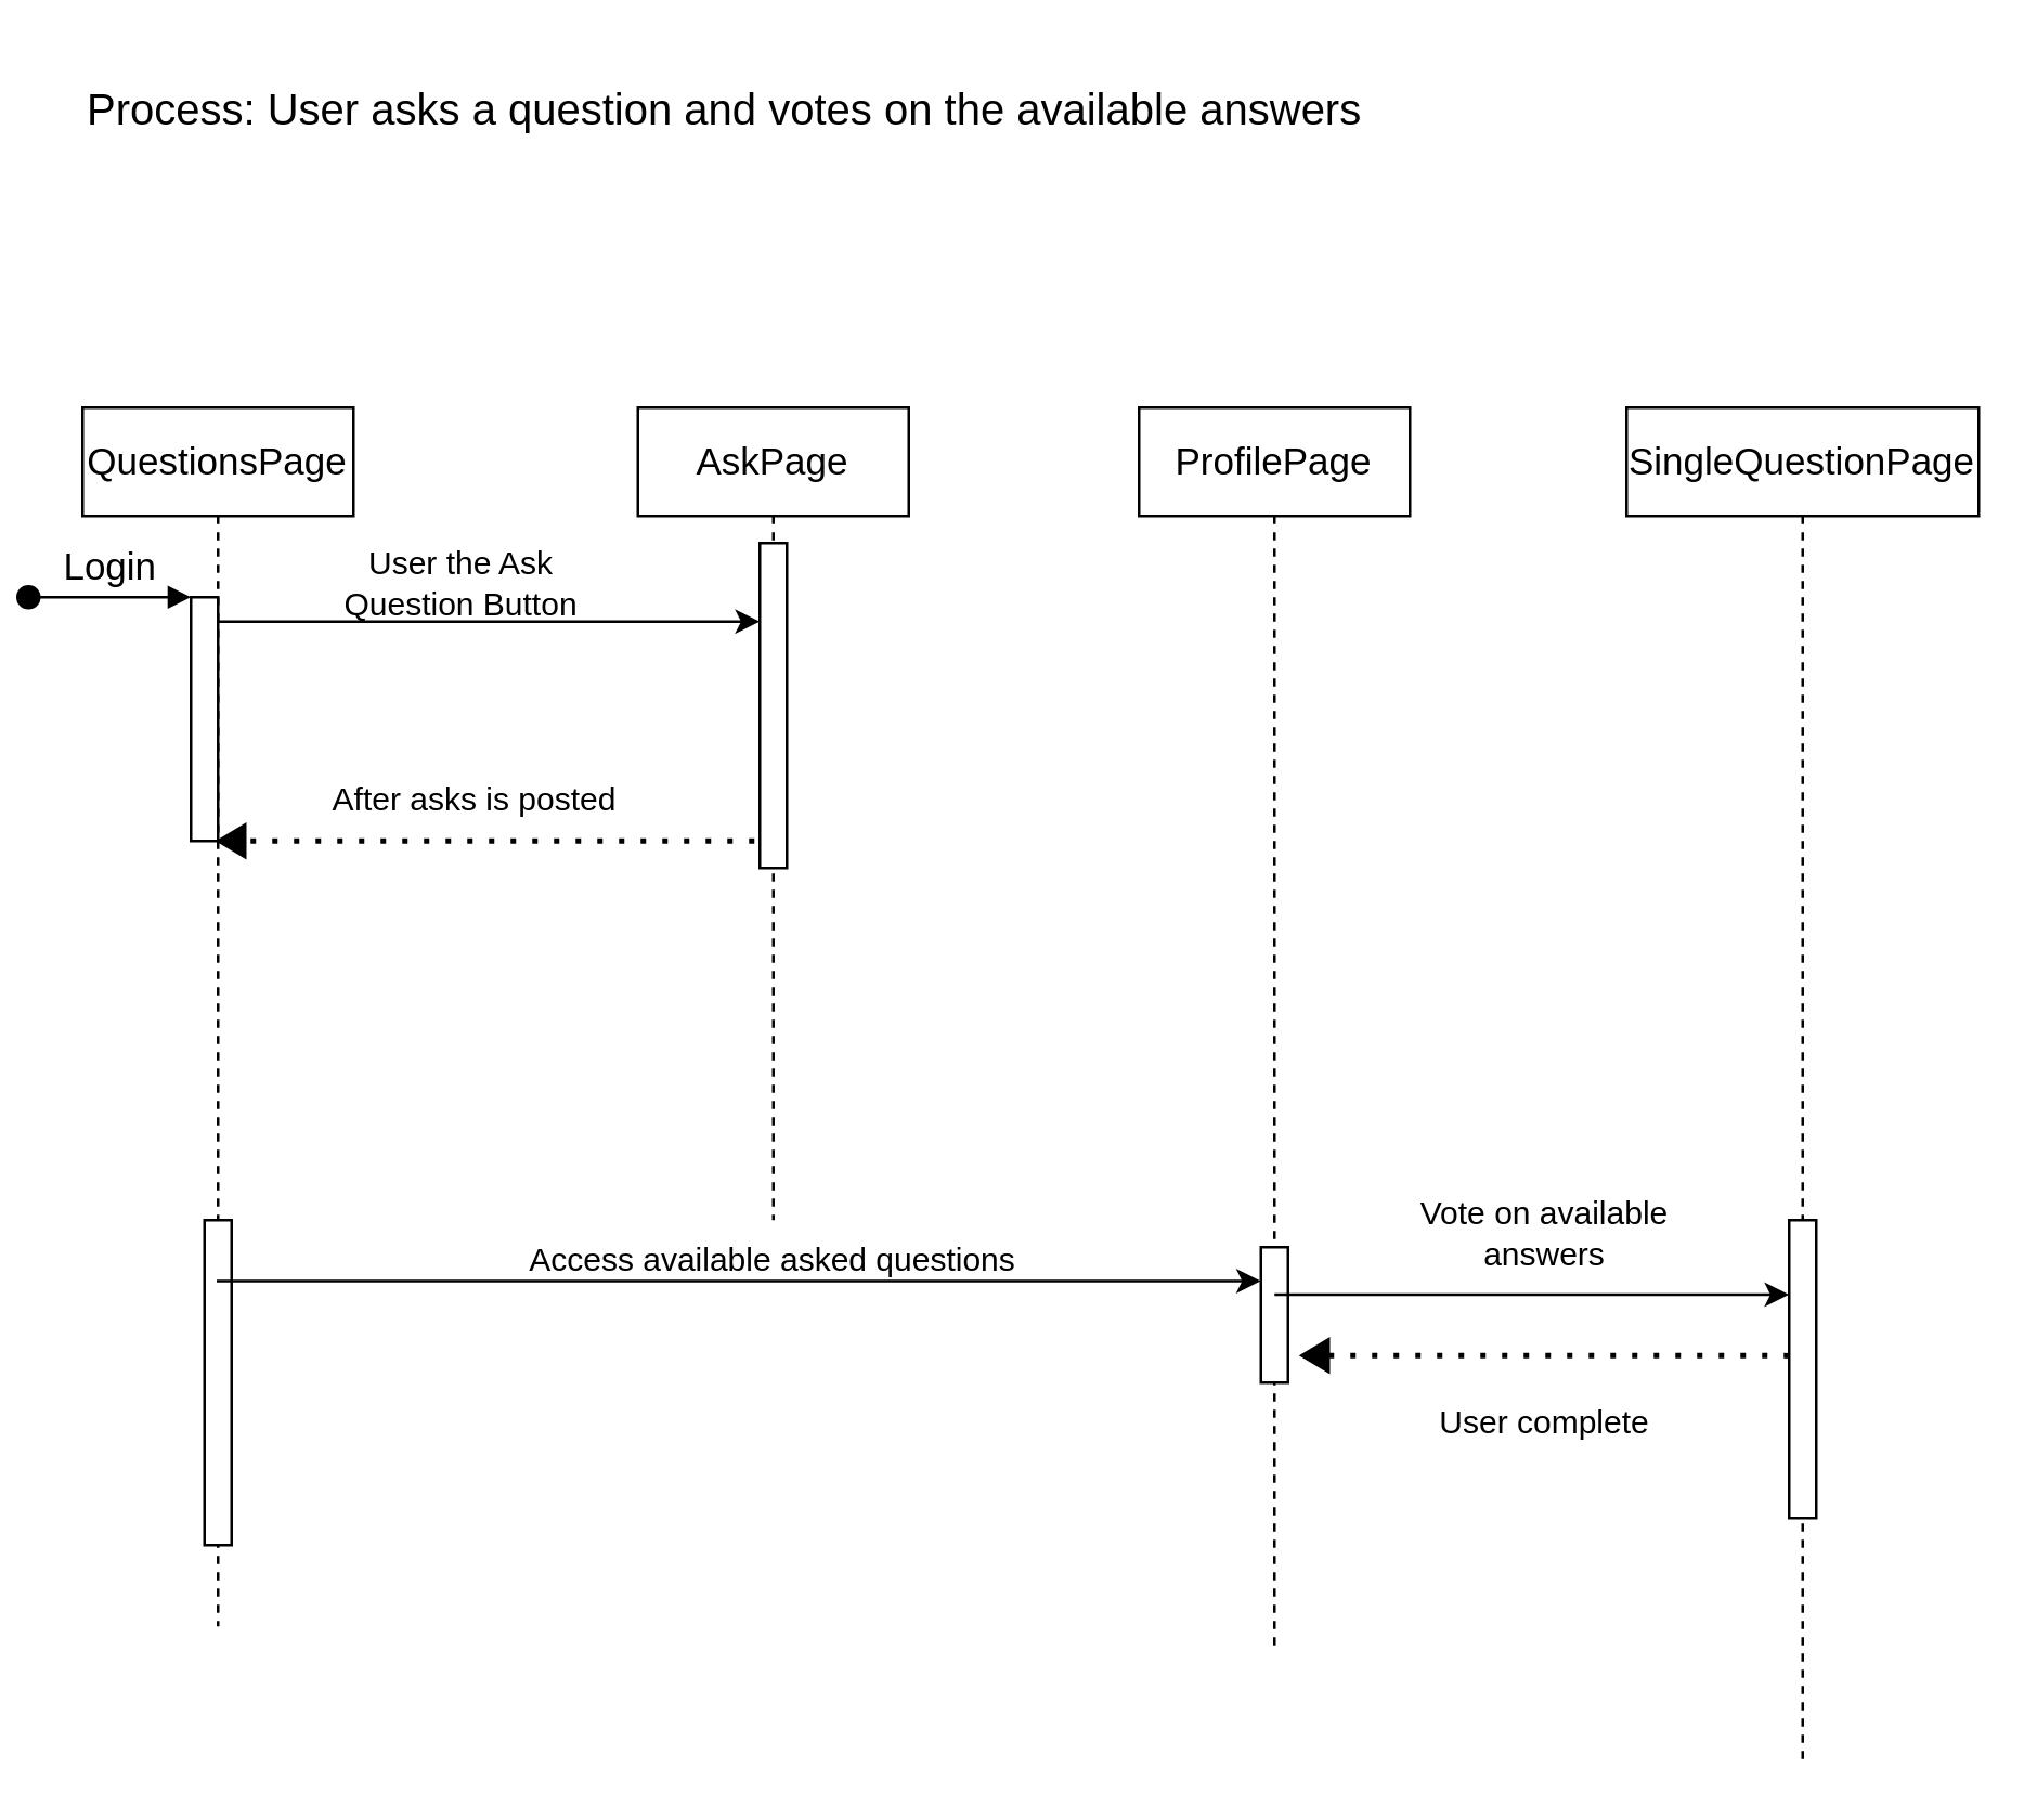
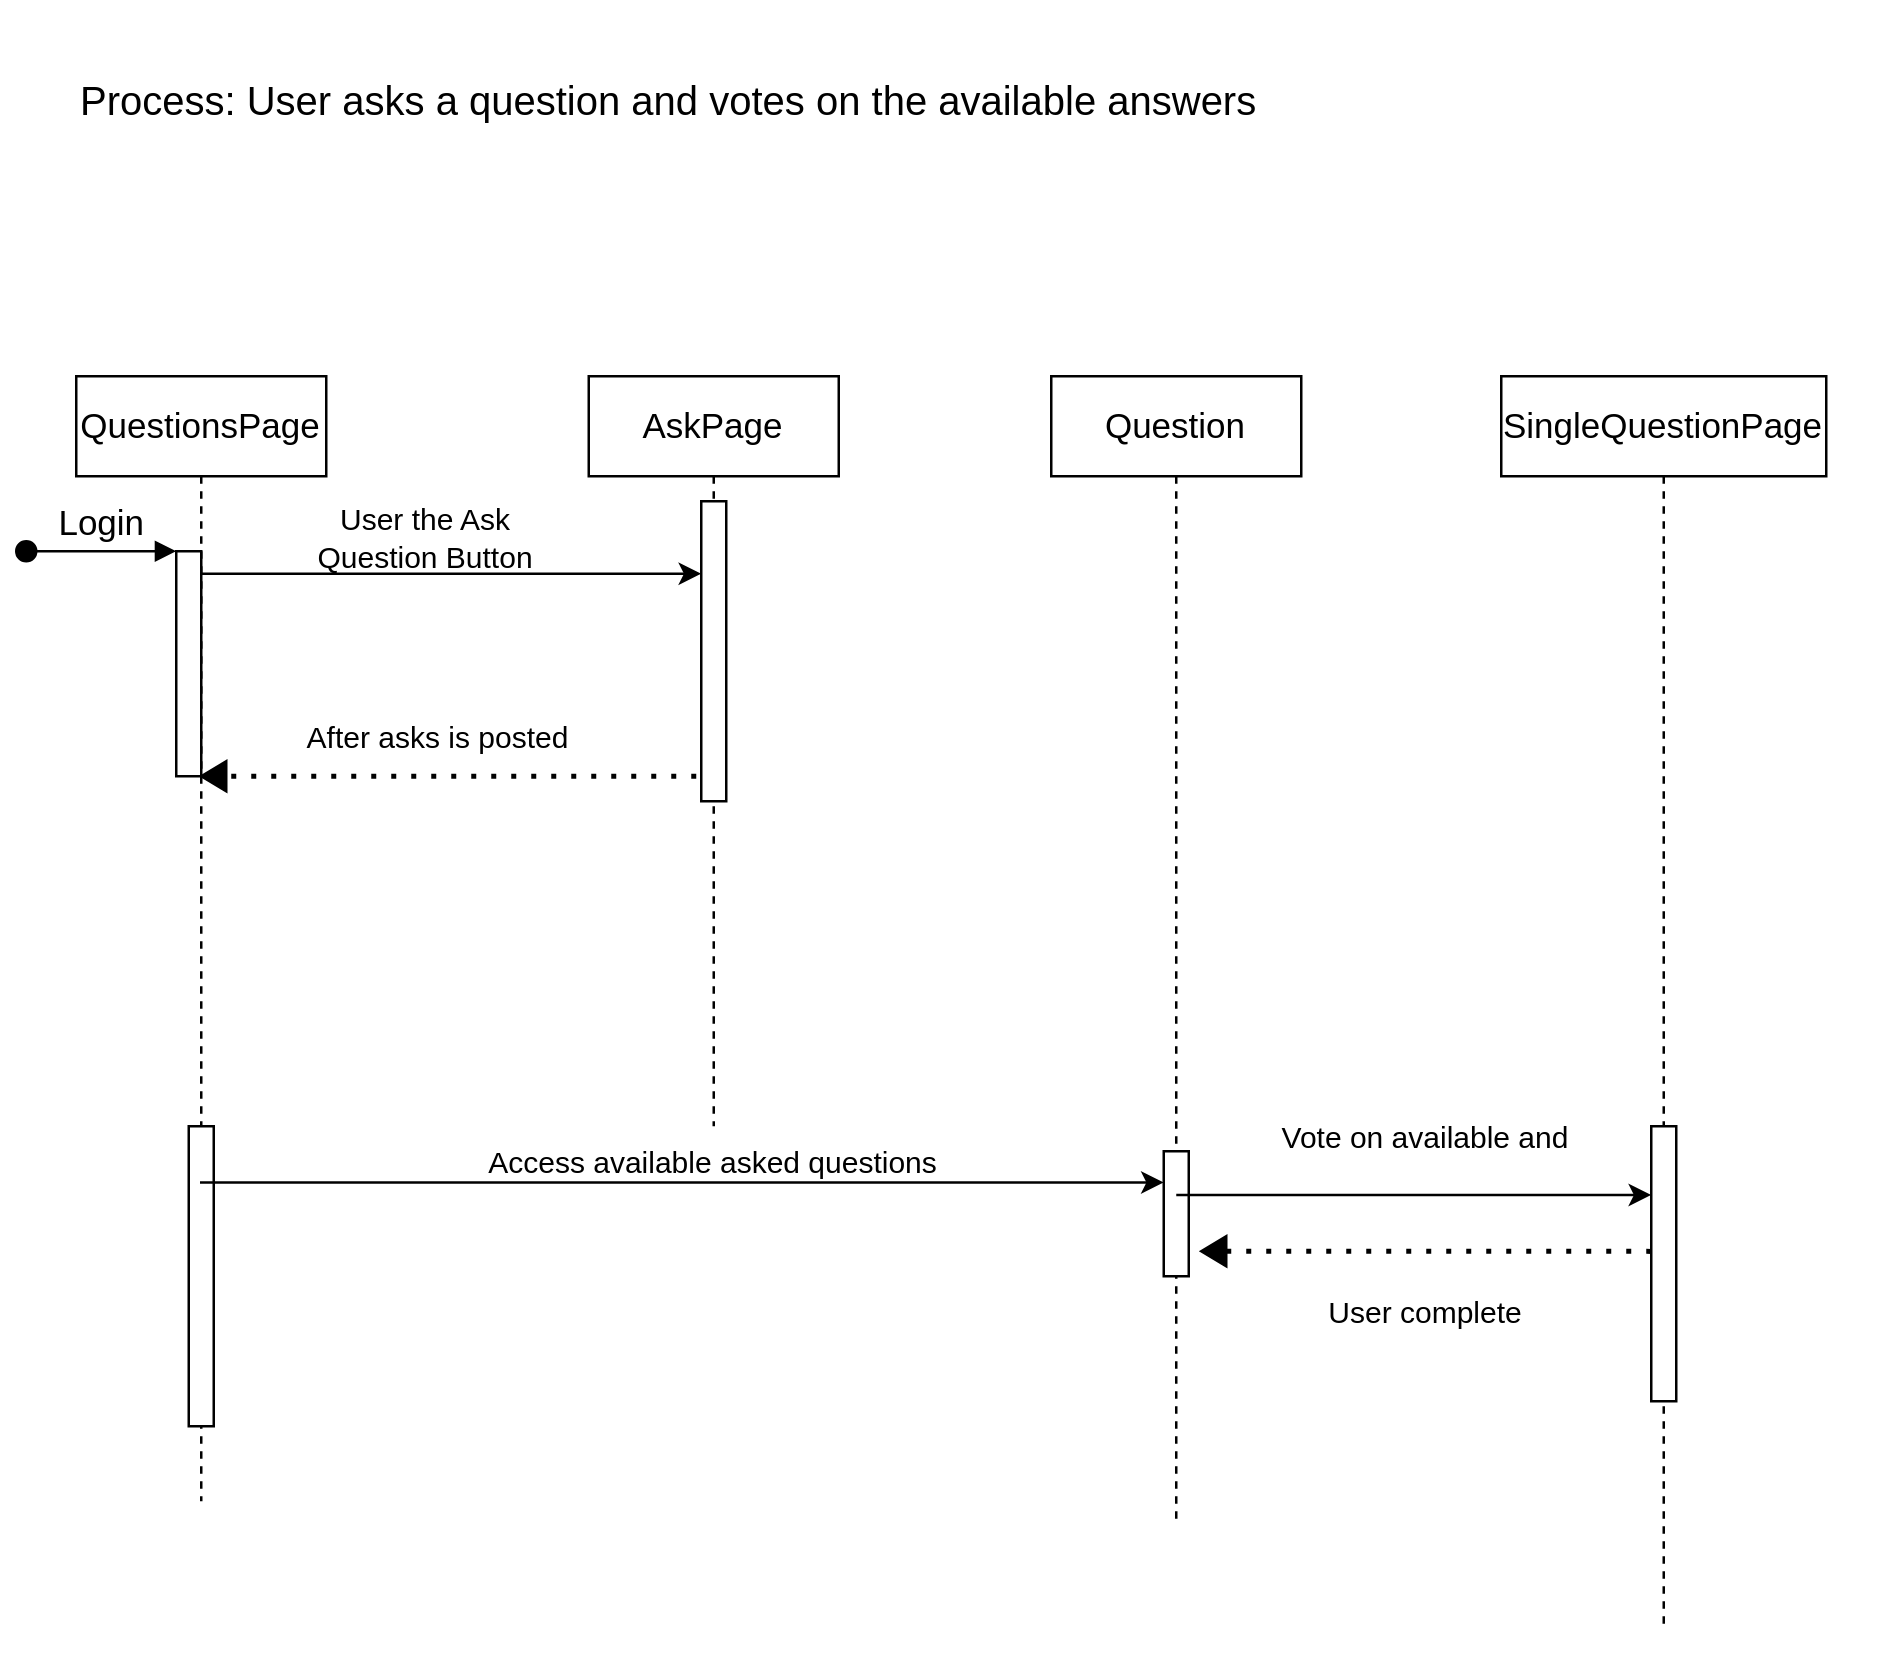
  <mxCell id="0" />
  <mxCell id="1" parent="0" />
  <mxCell id="2" value="&lt;font style=&quot;font-size: 14px;&quot;&gt;QuestionsPage&lt;/font&gt;" style="shape=umlLifeline;perimeter=lifelinePerimeter;whiteSpace=wrap;html=1;container=1;dropTarget=0;collapsible=0;recursiveResize=0;outlineConnect=0;portConstraint=eastwest;newEdgeStyle={&quot;edgeStyle&quot;:&quot;elbowEdgeStyle&quot;,&quot;elbow&quot;:&quot;vertical&quot;,&quot;curved&quot;:0,&quot;rounded&quot;:0};" parent="1" vertex="1"><mxGeometry x="20" y="150" width="100" height="450" as="geometry" /></mxCell>
  <mxCell id="3" value="" style="html=1;points=[];perimeter=orthogonalPerimeter;outlineConnect=0;targetShapes=umlLifeline;portConstraint=eastwest;newEdgeStyle={&quot;edgeStyle&quot;:&quot;elbowEdgeStyle&quot;,&quot;elbow&quot;:&quot;vertical&quot;,&quot;curved&quot;:0,&quot;rounded&quot;:0};" parent="2" vertex="1"><mxGeometry x="40" y="70" width="10" height="90" as="geometry" /></mxCell>
  <mxCell id="4" value="&lt;font style=&quot;font-size: 14px;&quot;&gt;Login&lt;/font&gt;" style="html=1;verticalAlign=bottom;startArrow=oval;endArrow=block;startSize=8;edgeStyle=elbowEdgeStyle;elbow=vertical;curved=0;rounded=0;" parent="2" target="3" edge="1"><mxGeometry relative="1" as="geometry"><mxPoint x="-20" y="70" as="sourcePoint" /></mxGeometry></mxCell>
  <mxCell id="5" value="&lt;font style=&quot;font-size: 16px;&quot;&gt;Process: User asks a question and votes on the available answers&lt;/font&gt;" style="text;html=1;strokeColor=none;fillColor=none;align=left;verticalAlign=middle;whiteSpace=wrap;rounded=0;" parent="1" vertex="1"><mxGeometry x="20" y="20" width="510" height="40" as="geometry" /></mxCell>
  <mxCell id="6" value="&lt;font style=&quot;font-size: 14px;&quot;&gt;AskPage&lt;/font&gt;" style="shape=umlLifeline;perimeter=lifelinePerimeter;whiteSpace=wrap;html=1;container=1;dropTarget=0;collapsible=0;recursiveResize=0;outlineConnect=0;portConstraint=eastwest;newEdgeStyle={&quot;edgeStyle&quot;:&quot;elbowEdgeStyle&quot;,&quot;elbow&quot;:&quot;vertical&quot;,&quot;curved&quot;:0,&quot;rounded&quot;:0};" parent="1" vertex="1"><mxGeometry x="225" y="150" width="100" height="300" as="geometry" /></mxCell>
- <mxCell id="7" value="&lt;font style=&quot;font-size: 14px;&quot;&gt;ProfilePage&lt;/font&gt;" style="shape=umlLifeline;perimeter=lifelinePerimeter;whiteSpace=wrap;html=1;container=1;dropTarget=0;collapsible=0;recursiveResize=0;outlineConnect=0;portConstraint=eastwest;newEdgeStyle={&quot;edgeStyle&quot;:&quot;elbowEdgeStyle&quot;,&quot;elbow&quot;:&quot;vertical&quot;,&quot;curved&quot;:0,&quot;rounded&quot;:0};" parent="1" vertex="1"><mxGeometry x="410" y="150" width="100" height="460" as="geometry" /></mxCell>
+ <mxCell id="7" value="&lt;font style=&quot;font-size: 14px;&quot;&gt;Question&lt;/font&gt;" style="shape=umlLifeline;perimeter=lifelinePerimeter;whiteSpace=wrap;html=1;container=1;dropTarget=0;collapsible=0;recursiveResize=0;outlineConnect=0;portConstraint=eastwest;newEdgeStyle={&quot;edgeStyle&quot;:&quot;elbowEdgeStyle&quot;,&quot;elbow&quot;:&quot;vertical&quot;,&quot;curved&quot;:0,&quot;rounded&quot;:0};" parent="1" vertex="1"><mxGeometry x="410" y="150" width="100" height="460" as="geometry" /></mxCell>
  <mxCell id="8" value="&lt;font style=&quot;font-size: 14px;&quot;&gt;SingleQuestionPage&lt;/font&gt;" style="shape=umlLifeline;perimeter=lifelinePerimeter;whiteSpace=wrap;html=1;container=1;dropTarget=0;collapsible=0;recursiveResize=0;outlineConnect=0;portConstraint=eastwest;newEdgeStyle={&quot;edgeStyle&quot;:&quot;elbowEdgeStyle&quot;,&quot;elbow&quot;:&quot;vertical&quot;,&quot;curved&quot;:0,&quot;rounded&quot;:0};" parent="1" vertex="1"><mxGeometry x="590" y="150" width="130" height="500" as="geometry" /></mxCell>
  <mxCell id="9" value="" style="rounded=0;whiteSpace=wrap;html=1;direction=south;" parent="1" vertex="1"><mxGeometry x="270" y="200" width="10" height="120" as="geometry" /></mxCell>
  <mxCell id="10" value="" style="endArrow=classic;html=1;rounded=0;" parent="1" source="3" edge="1"><mxGeometry width="50" height="50" relative="1" as="geometry"><mxPoint x="370" y="340" as="sourcePoint" /><mxPoint x="270" y="229" as="targetPoint" /></mxGeometry></mxCell>
  <mxCell id="11" value="User the Ask Question Button" style="text;html=1;strokeColor=none;fillColor=none;align=center;verticalAlign=middle;whiteSpace=wrap;rounded=0;" parent="1" vertex="1"><mxGeometry x="100" y="200" width="120" height="30" as="geometry" /></mxCell>
  <mxCell id="12" value="" style="endArrow=none;dashed=1;html=1;dashPattern=1 3;strokeWidth=2;rounded=0;exitX=0.917;exitY=1.2;exitDx=0;exitDy=0;exitPerimeter=0;" parent="1" source="9" target="2" edge="1"><mxGeometry width="50" height="50" relative="1" as="geometry"><mxPoint x="370" y="330" as="sourcePoint" /><mxPoint x="420" y="280" as="targetPoint" /></mxGeometry></mxCell>
  <mxCell id="13" value="" style="shape=mxgraph.arrows2.wedgeArrow;html=1;bendable=0;startWidth=6;fillColor=strokeColor;defaultFillColor=invert;defaultGradientColor=invert;rounded=0;" parent="1" edge="1"><mxGeometry width="100" height="100" relative="1" as="geometry"><mxPoint x="80" y="310" as="sourcePoint" /><mxPoint x="70" y="310" as="targetPoint" /></mxGeometry></mxCell>
  <mxCell id="14" value="After asks is posted" style="text;html=1;strokeColor=none;fillColor=none;align=center;verticalAlign=middle;whiteSpace=wrap;rounded=0;" parent="1" vertex="1"><mxGeometry x="105" y="280" width="120" height="30" as="geometry" /></mxCell>
  <mxCell id="15" value="" style="rounded=0;whiteSpace=wrap;html=1;direction=south;" parent="1" vertex="1"><mxGeometry x="65" y="450" width="10" height="120" as="geometry" /></mxCell>
  <mxCell id="16" value="" style="endArrow=classic;html=1;rounded=0;entryX=0.25;entryY=1;entryDx=0;entryDy=0;" parent="1" source="2" target="17" edge="1"><mxGeometry width="50" height="50" relative="1" as="geometry"><mxPoint x="370" y="530" as="sourcePoint" /><mxPoint x="420" y="480" as="targetPoint" /></mxGeometry></mxCell>
  <mxCell id="17" value="" style="rounded=0;whiteSpace=wrap;html=1;direction=south;" parent="1" vertex="1"><mxGeometry x="455" y="460" width="10" height="50" as="geometry" /></mxCell>
  <mxCell id="18" value="Access available asked questions" style="text;html=1;strokeColor=none;fillColor=none;align=center;verticalAlign=middle;whiteSpace=wrap;rounded=0;" parent="1" vertex="1"><mxGeometry x="165" y="460" width="220" height="10" as="geometry" /></mxCell>
  <mxCell id="19" value="" style="endArrow=classic;html=1;rounded=0;entryX=0.25;entryY=1;entryDx=0;entryDy=0;exitX=0.35;exitY=0.5;exitDx=0;exitDy=0;exitPerimeter=0;" parent="1" source="17" target="20" edge="1"><mxGeometry width="50" height="50" relative="1" as="geometry"><mxPoint x="470" y="478" as="sourcePoint" /><mxPoint x="280" y="239" as="targetPoint" /></mxGeometry></mxCell>
  <mxCell id="20" value="" style="rounded=0;whiteSpace=wrap;html=1;direction=south;" parent="1" vertex="1"><mxGeometry x="650" y="450" width="10" height="110" as="geometry" /></mxCell>
  <mxCell id="21" value="" style="endArrow=none;dashed=1;html=1;dashPattern=1 3;strokeWidth=2;rounded=0;exitX=0.455;exitY=1;exitDx=0;exitDy=0;exitPerimeter=0;" parent="1" source="20" edge="1"><mxGeometry width="50" height="50" relative="1" as="geometry"><mxPoint x="278" y="320" as="sourcePoint" /><mxPoint x="470" y="500" as="targetPoint" /></mxGeometry></mxCell>
  <mxCell id="22" value="" style="shape=mxgraph.arrows2.wedgeArrow;html=1;bendable=0;startWidth=6;fillColor=strokeColor;defaultFillColor=invert;defaultGradientColor=invert;rounded=0;" parent="1" edge="1"><mxGeometry width="100" height="100" relative="1" as="geometry"><mxPoint x="480" y="500" as="sourcePoint" /><mxPoint x="470" y="500" as="targetPoint" /></mxGeometry></mxCell>
- <mxCell id="23" value="Vote on available answers" style="text;html=1;strokeColor=none;fillColor=none;align=center;verticalAlign=middle;whiteSpace=wrap;rounded=0;" parent="1" vertex="1"><mxGeometry x="500" y="440" width="120" height="30" as="geometry" /></mxCell>
+ <mxCell id="23" value="Vote on available and" style="text;html=1;strokeColor=none;fillColor=none;align=center;verticalAlign=middle;whiteSpace=wrap;rounded=0;" parent="1" vertex="1"><mxGeometry x="500" y="440" width="120" height="30" as="geometry" /></mxCell>
  <mxCell id="24" value="User complete" style="text;html=1;strokeColor=none;fillColor=none;align=center;verticalAlign=middle;whiteSpace=wrap;rounded=0;" parent="1" vertex="1"><mxGeometry x="500" y="510" width="120" height="30" as="geometry" /></mxCell>
